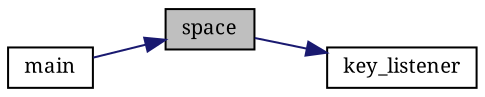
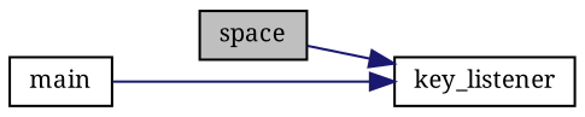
  digraph {
    fontname="Noto Serif"
    rankdir=RL
    node [color=black fillcolor=white fontname="Noto Serif" fontsize=10 shape=record style=filled]
    edge [color=midnightblue dir=back fontname="Noto Serif" fontsize=10 labelfontname=Helvetica labelfontsize=10 style=solid]
    n1 [fillcolor=grey75 fontcolor=black height=0.2 label=space width=0.4]
    n2 [height=0.2 label=key_listener width=0.4]
    n3 [height=0.2 label=main width=0.4]
    n2 -> n1
-   n1 -> n3
+   n2 -> n3
  }
